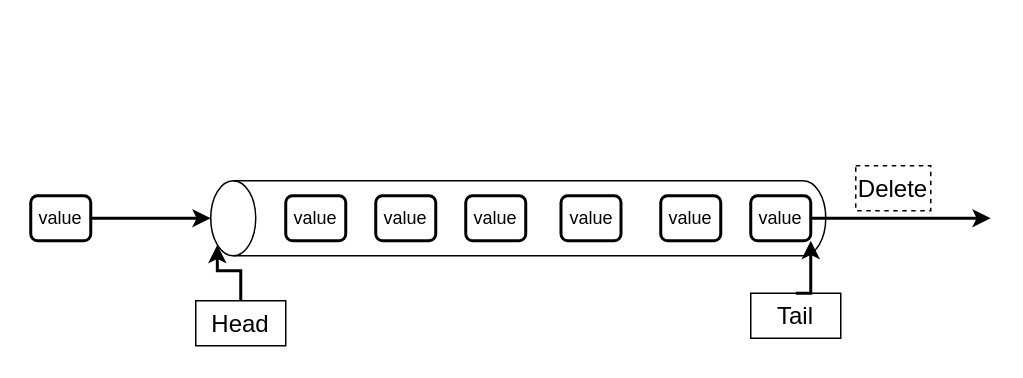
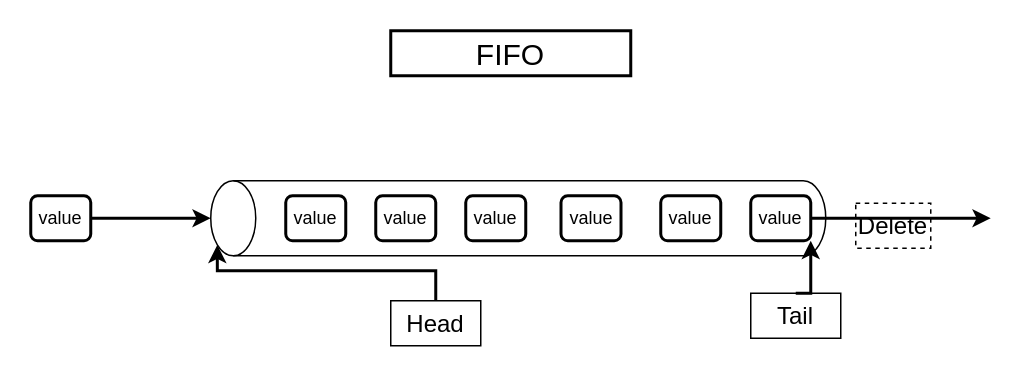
  <mxCell id="0" />
  <mxCell id="1" parent="0" />
  <mxCell id="2" value="" style="shape=cylinder3;whiteSpace=wrap;html=1;boundedLbl=1;backgroundOutline=1;size=15;direction=north;" vertex="1" parent="1"><mxGeometry x="140" y="120" width="410" height="50" as="geometry" /></mxCell>
+ <mxCell id="3" value="&lt;font style=&quot;font-size: 20px&quot;&gt;FIFO&lt;/font&gt;" style="text;html=1;fillColor=none;align=center;verticalAlign=middle;whiteSpace=wrap;rounded=0;strokeColor=#000000;strokeWidth=2;" vertex="1" parent="1"><mxGeometry x="260" y="20" width="160" height="30" as="geometry" /></mxCell>
  <mxCell id="4" style="edgeStyle=orthogonalEdgeStyle;rounded=0;orthogonalLoop=1;jettySize=auto;html=1;exitX=1;exitY=0.5;exitDx=0;exitDy=0;strokeWidth=2;" edge="1" parent="1" source="5" target="2"><mxGeometry relative="1" as="geometry" /></mxCell>
  <mxCell id="5" value="value" style="rounded=1;whiteSpace=wrap;html=1;strokeColor=#000000;strokeWidth=2;" vertex="1" parent="1"><mxGeometry x="20" y="130" width="40" height="30" as="geometry" /></mxCell>
  <mxCell id="6" style="edgeStyle=orthogonalEdgeStyle;rounded=0;orthogonalLoop=1;jettySize=auto;html=1;exitX=1;exitY=0.5;exitDx=0;exitDy=0;strokeWidth=2;" edge="1" parent="1" source="7"><mxGeometry relative="1" as="geometry"><mxPoint x="660" y="145" as="targetPoint" /></mxGeometry></mxCell>
  <mxCell id="7" value="value" style="rounded=1;whiteSpace=wrap;html=1;strokeColor=#000000;strokeWidth=2;" vertex="1" parent="1"><mxGeometry x="500" y="130" width="40" height="30" as="geometry" /></mxCell>
  <mxCell id="8" value="value" style="rounded=1;whiteSpace=wrap;html=1;strokeColor=#000000;strokeWidth=2;" vertex="1" parent="1"><mxGeometry x="440" y="130" width="40" height="30" as="geometry" /></mxCell>
  <mxCell id="9" value="value" style="rounded=1;whiteSpace=wrap;html=1;strokeColor=#000000;strokeWidth=2;" vertex="1" parent="1"><mxGeometry x="373.5" y="130" width="40" height="30" as="geometry" /></mxCell>
  <mxCell id="10" value="value" style="rounded=1;whiteSpace=wrap;html=1;strokeColor=#000000;strokeWidth=2;" vertex="1" parent="1"><mxGeometry x="310" y="130" width="40" height="30" as="geometry" /></mxCell>
  <mxCell id="11" value="value" style="rounded=1;whiteSpace=wrap;html=1;strokeColor=#000000;strokeWidth=2;" vertex="1" parent="1"><mxGeometry x="250" y="130" width="40" height="30" as="geometry" /></mxCell>
  <mxCell id="12" value="value" style="rounded=1;whiteSpace=wrap;html=1;strokeColor=#000000;strokeWidth=2;" vertex="1" parent="1"><mxGeometry x="190" y="130" width="40" height="30" as="geometry" /></mxCell>
- <mxCell id="13" value="&lt;font style=&quot;font-size: 16px&quot;&gt;Delete&lt;/font&gt;" style="text;html=1;fillColor=none;align=center;verticalAlign=middle;whiteSpace=wrap;rounded=0;strokeColor=#000000;dashed=1;" vertex="1" parent="1"><mxGeometry x="570" y="110" width="50" height="30" as="geometry" /></mxCell>
+ <mxCell id="13" value="&lt;font style=&quot;font-size: 16px&quot;&gt;Delete&lt;/font&gt;" style="text;html=1;fillColor=none;align=center;verticalAlign=middle;whiteSpace=wrap;rounded=0;strokeColor=#000000;dashed=1;" vertex="1" parent="1"><mxGeometry x="570" y="135" width="50" height="30" as="geometry" /></mxCell>
  <mxCell id="14" style="edgeStyle=orthogonalEdgeStyle;rounded=0;orthogonalLoop=1;jettySize=auto;html=1;exitX=0.5;exitY=0;exitDx=0;exitDy=0;entryX=0.145;entryY=0;entryDx=0;entryDy=4.35;entryPerimeter=0;strokeWidth=2;" edge="1" parent="1" source="15" target="2"><mxGeometry relative="1" as="geometry" /></mxCell>
- <mxCell id="15" value="&lt;font style=&quot;font-size: 16px&quot;&gt;Head&lt;/font&gt;" style="text;html=1;fillColor=none;align=center;verticalAlign=middle;whiteSpace=wrap;rounded=0;strokeColor=#000000;" vertex="1" parent="1"><mxGeometry x="130" y="200" width="60" height="30" as="geometry" /></mxCell>
+ <mxCell id="15" value="&lt;font style=&quot;font-size: 16px&quot;&gt;Head&lt;/font&gt;" style="text;html=1;fillColor=none;align=center;verticalAlign=middle;whiteSpace=wrap;rounded=0;strokeColor=#000000;" vertex="1" parent="1"><mxGeometry x="260" y="200" width="60" height="30" as="geometry" /></mxCell>
  <mxCell id="16" style="edgeStyle=orthogonalEdgeStyle;rounded=0;orthogonalLoop=1;jettySize=auto;html=1;exitX=0.5;exitY=0;exitDx=0;exitDy=0;entryX=1;entryY=1;entryDx=0;entryDy=0;strokeWidth=2;" edge="1" parent="1" source="17" target="7"><mxGeometry relative="1" as="geometry" /></mxCell>
  <mxCell id="17" value="&lt;font style=&quot;font-size: 16px&quot;&gt;Tail&lt;/font&gt;" style="text;html=1;fillColor=none;align=center;verticalAlign=middle;whiteSpace=wrap;rounded=0;strokeColor=#000000;" vertex="1" parent="1"><mxGeometry x="500" y="195" width="60" height="30" as="geometry" /></mxCell>
